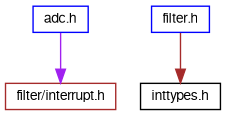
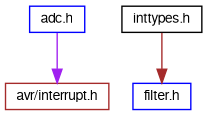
  digraph {
    node [color=blue fillcolor=white fontname=FreeSans fontsize=10 shape=record style=filled]
    edge [fontname=FreeSans fontsize=10 labelfontname=FreeSans labelfontsize=10 style=solid]
    n1 [height=0.2 label="adc.h" width=0.4]
-   n2 [color=brown height=0.2 label="filter/interrupt.h" width=0.4]
+   n2 [color=brown height=0.2 label="avr/interrupt.h" width=0.4]
    n3 [height=0.2 label="filter.h" width=0.4]
    n4 [color=black height=0.2 label="inttypes.h" width=0.4]
    n1 -> n2 [color=purple]
-   n3 -> n4 [color=brown]
+   n4 -> n3 [color=brown]
  }
